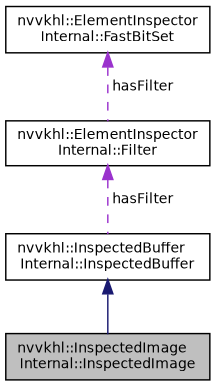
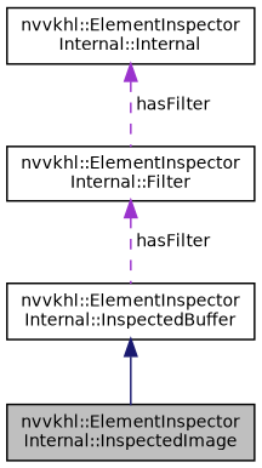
  digraph {
    node [color=black fillcolor=white fontname=Helvetica fontsize=10 shape=record style=filled]
    edge [color=darkorchid3 dir=back fontname=Helvetica fontsize=10 labelfontname=Helvetica labelfontsize=10 style=dashed]
-   n1 [fillcolor=grey75 fontcolor=black height=0.2 label="nvvkhl::InspectedImage\lInternal::InspectedImage" width=0.4]
-   n2 [height=0.2 label="nvvkhl::InspectedBuffer\lInternal::InspectedBuffer" width=0.4]
+   n1 [fillcolor=grey75 fontcolor=black height=0.2 label="nvvkhl::ElementInspector\lInternal::InspectedImage" width=0.4]
+   n2 [height=0.2 label="nvvkhl::ElementInspector\lInternal::InspectedBuffer" width=0.4]
    n3 [height=0.2 label="nvvkhl::ElementInspector\lInternal::Filter" width=0.4]
-   n4 [height=0.2 label="nvvkhl::ElementInspector\lInternal::FastBitSet" width=0.4]
+   n4 [height=0.2 label="nvvkhl::ElementInspector\lInternal::Internal" width=0.4]
    n2 -> n1 [color=midnightblue style=solid]
    n3 -> n2 [label=" hasFilter"]
    n4 -> n3 [label=" hasFilter"]
  }
